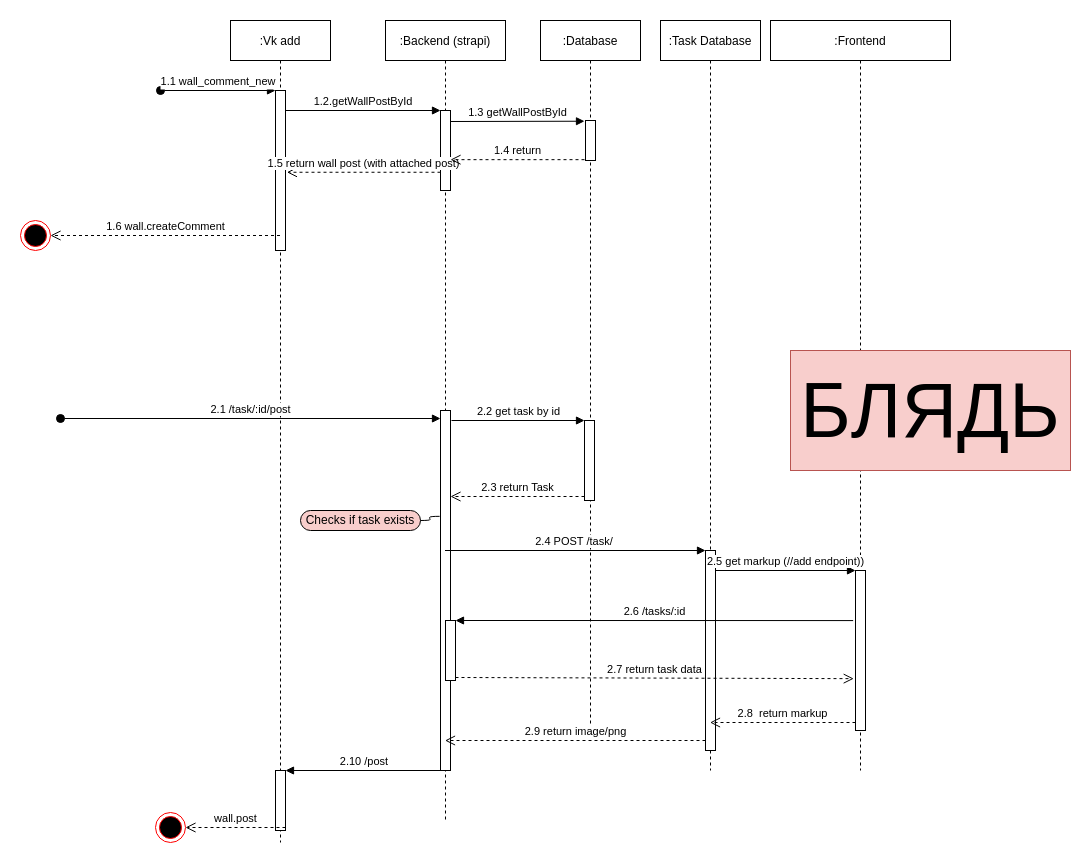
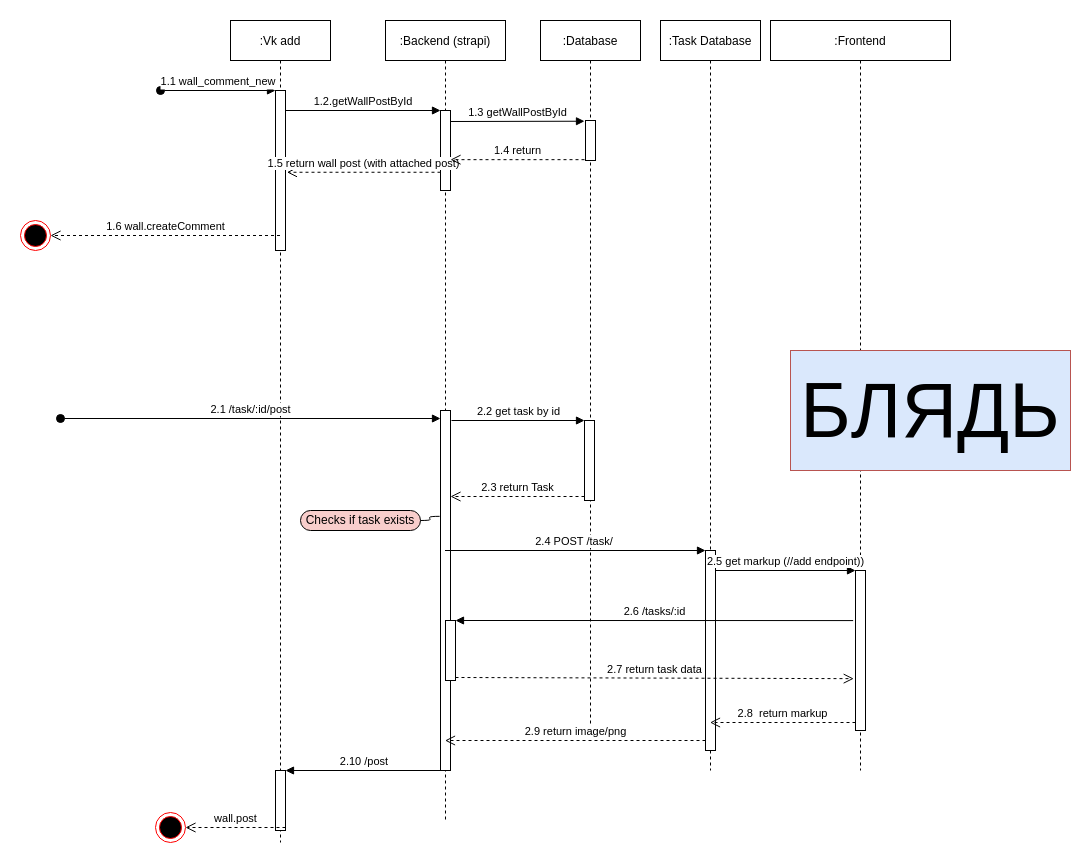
  <mxCell id="0" />
  <mxCell id="1" parent="0" />
  <mxCell id="2" value=":Vk add" style="shape=umlLifeline;perimeter=lifelinePerimeter;container=1;collapsible=0;recursiveResize=0;rounded=0;shadow=0;strokeWidth=1;" parent="1" vertex="1"><mxGeometry x="230" y="20" width="100" height="822" as="geometry" /></mxCell>
  <mxCell id="3" value="" style="points=[];perimeter=orthogonalPerimeter;rounded=0;shadow=0;strokeWidth=1;" parent="2" vertex="1"><mxGeometry x="45" y="70" width="10" height="160" as="geometry" /></mxCell>
  <mxCell id="4" value="1.1 wall_comment_new" style="verticalAlign=bottom;startArrow=oval;endArrow=block;startSize=8;shadow=0;strokeWidth=1;" parent="2" target="3" edge="1"><mxGeometry relative="1" as="geometry"><mxPoint x="-70" y="70" as="sourcePoint" /></mxGeometry></mxCell>
  <mxCell id="5" value="" style="html=1;points=[];perimeter=orthogonalPerimeter;" parent="2" vertex="1"><mxGeometry x="45" y="750" width="10" height="60" as="geometry" /></mxCell>
  <mxCell id="6" value="wall.post" style="html=1;verticalAlign=bottom;endArrow=open;dashed=1;endSize=8;exitX=1;exitY=0.95;" parent="2" source="5" target="7" edge="1"><mxGeometry relative="1" as="geometry"><mxPoint x="-60" y="807" as="targetPoint" /></mxGeometry></mxCell>
  <mxCell id="7" value="" style="ellipse;html=1;shape=endState;fillColor=#000000;strokeColor=#ff0000;" parent="2" vertex="1"><mxGeometry x="-75" y="792" width="30" height="30" as="geometry" /></mxCell>
  <mxCell id="8" value=":Backend (strapi)" style="shape=umlLifeline;perimeter=lifelinePerimeter;container=1;collapsible=0;recursiveResize=0;rounded=0;shadow=0;strokeWidth=1;" parent="1" vertex="1"><mxGeometry x="385" y="20" width="120" height="800" as="geometry" /></mxCell>
  <mxCell id="9" value="" style="points=[];perimeter=orthogonalPerimeter;rounded=0;shadow=0;strokeWidth=1;" parent="8" vertex="1"><mxGeometry x="55" y="90" width="10" height="80" as="geometry" /></mxCell>
  <mxCell id="10" value="" style="html=1;points=[];perimeter=orthogonalPerimeter;" parent="8" vertex="1"><mxGeometry x="55" y="390" width="10" height="360" as="geometry" /></mxCell>
  <mxCell id="11" value="1.3 getWallPostById" style="html=1;verticalAlign=bottom;endArrow=block;entryX=-0.1;entryY=0.018;entryDx=0;entryDy=0;entryPerimeter=0;" parent="8" target="24" edge="1"><mxGeometry width="80" relative="1" as="geometry"><mxPoint x="65" y="101" as="sourcePoint" /><mxPoint x="165" y="101" as="targetPoint" /></mxGeometry></mxCell>
  <mxCell id="12" value="" style="html=1;points=[];perimeter=orthogonalPerimeter;" vertex="1" parent="8"><mxGeometry x="60" y="600" width="10" height="60" as="geometry" /></mxCell>
  <mxCell id="13" value="1.2.getWallPostById" style="verticalAlign=bottom;endArrow=block;entryX=0;entryY=0;shadow=0;strokeWidth=1;" parent="1" source="3" target="9" edge="1"><mxGeometry relative="1" as="geometry"><mxPoint x="295" y="100" as="sourcePoint" /></mxGeometry></mxCell>
  <mxCell id="14" value=":Task Database" style="shape=umlLifeline;perimeter=lifelinePerimeter;container=1;collapsible=0;recursiveResize=0;rounded=0;shadow=0;strokeWidth=1;" parent="1" vertex="1"><mxGeometry x="660" y="20" width="100" height="750" as="geometry" /></mxCell>
  <mxCell id="15" value="" style="html=1;points=[];perimeter=orthogonalPerimeter;" parent="14" vertex="1"><mxGeometry x="45" y="530" width="10" height="200" as="geometry" /></mxCell>
  <mxCell id="16" value=":Frontend" style="shape=umlLifeline;perimeter=lifelinePerimeter;container=1;collapsible=0;recursiveResize=0;rounded=0;shadow=0;strokeWidth=1;" parent="1" vertex="1"><mxGeometry x="770" y="20" width="180" height="750" as="geometry" /></mxCell>
  <mxCell id="17" value="" style="html=1;points=[];perimeter=orthogonalPerimeter;" parent="16" vertex="1"><mxGeometry x="85" y="550" width="10" height="160" as="geometry" /></mxCell>
- <mxCell id="18" value="&lt;font style=&quot;font-size: 77px&quot;&gt;БЛЯДЬ&lt;/font&gt;" style="rounded=0;whiteSpace=wrap;html=1;fillColor=#f8cecc;strokeColor=#b85450;" vertex="1" parent="16"><mxGeometry x="20" y="330" width="280" height="120" as="geometry" /></mxCell>
+ <mxCell id="18" value="&lt;font style=&quot;font-size: 77px&quot;&gt;БЛЯДЬ&lt;/font&gt;" style="rounded=0;whiteSpace=wrap;html=1;fillColor=#dae8fc;strokeColor=#b85450;" vertex="1" parent="16"><mxGeometry x="20" y="330" width="280" height="120" as="geometry" /></mxCell>
  <mxCell id="19" value="1.5 return wall post (with attached post)" style="html=1;verticalAlign=bottom;endArrow=open;dashed=1;endSize=8;entryX=1.14;entryY=0.511;entryDx=0;entryDy=0;entryPerimeter=0;" parent="1" source="9" target="3" edge="1"><mxGeometry relative="1" as="geometry"><mxPoint x="350" y="220" as="sourcePoint" /><mxPoint x="310" y="210" as="targetPoint" /></mxGeometry></mxCell>
  <mxCell id="20" value="" style="ellipse;html=1;shape=endState;fillColor=#000000;strokeColor=#ff0000;" parent="1" vertex="1"><mxGeometry y="220" width="30" height="30" as="geometry" x="20" /></mxCell>
  <mxCell id="21" value="1.6 wall.createComment" style="html=1;verticalAlign=bottom;endArrow=open;dashed=1;endSize=8;entryX=1;entryY=0.5;entryDx=0;entryDy=0;" parent="1" source="2" target="20" edge="1"><mxGeometry relative="1" as="geometry"><mxPoint x="130" y="270" as="sourcePoint" /><mxPoint x="60" y="240" as="targetPoint" /></mxGeometry></mxCell>
  <mxCell id="22" value="2.1 /task/:id/post" style="html=1;verticalAlign=bottom;startArrow=oval;startFill=1;endArrow=block;startSize=8;" parent="1" edge="1"><mxGeometry width="60" relative="1" as="geometry"><mxPoint x="60" y="418" as="sourcePoint" /><mxPoint x="440" y="418" as="targetPoint" /></mxGeometry></mxCell>
  <mxCell id="23" value=":Database" style="shape=umlLifeline;perimeter=lifelinePerimeter;container=1;collapsible=0;recursiveResize=0;rounded=0;shadow=0;strokeWidth=1;" parent="1" vertex="1"><mxGeometry x="540" y="20" width="100" height="710" as="geometry" /></mxCell>
  <mxCell id="24" value="" style="points=[];perimeter=orthogonalPerimeter;rounded=0;shadow=0;strokeWidth=1;" parent="23" vertex="1"><mxGeometry x="45" y="100" width="10" height="40" as="geometry" /></mxCell>
  <mxCell id="25" value="" style="html=1;points=[];perimeter=orthogonalPerimeter;" parent="23" vertex="1"><mxGeometry x="44" y="400" width="10" height="80" as="geometry" /></mxCell>
  <mxCell id="26" value="1.4 return" style="html=1;verticalAlign=bottom;endArrow=open;dashed=1;endSize=8;exitX=-0.1;exitY=0.979;exitDx=0;exitDy=0;exitPerimeter=0;" parent="1" source="24" target="9" edge="1"><mxGeometry relative="1" as="geometry"><mxPoint x="560" y="169" as="sourcePoint" /><mxPoint x="460" y="170" as="targetPoint" /></mxGeometry></mxCell>
  <mxCell id="27" value="2.2 get task by id" style="html=1;verticalAlign=bottom;endArrow=block;entryX=0;entryY=0;" parent="1" target="25" edge="1"><mxGeometry relative="1" as="geometry"><mxPoint x="451" y="420" as="sourcePoint" /></mxGeometry></mxCell>
  <mxCell id="28" value="2.3 return Task" style="html=1;verticalAlign=bottom;endArrow=open;dashed=1;endSize=8;exitX=0;exitY=0.95;" parent="1" source="25" edge="1"><mxGeometry relative="1" as="geometry"><mxPoint x="450" y="496" as="targetPoint" /></mxGeometry></mxCell>
  <mxCell id="29" value="2.4 POST /task/&amp;nbsp;" style="html=1;verticalAlign=bottom;endArrow=block;entryX=0;entryY=0;" parent="1" source="8" target="15" edge="1"><mxGeometry relative="1" as="geometry"><mxPoint x="665" y="550" as="sourcePoint" /></mxGeometry></mxCell>
  <mxCell id="30" value="2.5 get markup (//add endpoint))" style="html=1;verticalAlign=bottom;endArrow=block;entryX=0;entryY=0;" parent="1" source="15" target="17" edge="1"><mxGeometry relative="1" as="geometry"><mxPoint x="870" y="570" as="sourcePoint" /></mxGeometry></mxCell>
  <mxCell id="31" value="2.8&amp;nbsp; return markup" style="html=1;verticalAlign=bottom;endArrow=open;dashed=1;endSize=8;exitX=0;exitY=0.95;" parent="1" source="17" target="14" edge="1"><mxGeometry relative="1" as="geometry"><mxPoint x="820" y="646" as="targetPoint" /></mxGeometry></mxCell>
  <mxCell id="32" value="2.9 return image/png" style="html=1;verticalAlign=bottom;endArrow=open;dashed=1;endSize=8;exitX=0;exitY=0.95;" parent="1" source="15" target="8" edge="1"><mxGeometry relative="1" as="geometry"><mxPoint x="665" y="626" as="targetPoint" /></mxGeometry></mxCell>
  <mxCell id="33" value="2.10 /post&amp;nbsp;" style="html=1;verticalAlign=bottom;endArrow=block;entryX=1;entryY=0;" parent="1" source="8" target="5" edge="1"><mxGeometry relative="1" as="geometry"><mxPoint x="255" y="770" as="sourcePoint" /></mxGeometry></mxCell>
  <mxCell id="34" value="2.6 /tasks/:id" style="html=1;verticalAlign=bottom;endArrow=block;entryX=1;entryY=0;exitX=-0.235;exitY=0.313;exitDx=0;exitDy=0;exitPerimeter=0;" edge="1" target="12" parent="1" source="17"><mxGeometry relative="1" as="geometry"><mxPoint x="515" y="620" as="sourcePoint" /></mxGeometry></mxCell>
  <mxCell id="35" value="2.7 return task data" style="html=1;verticalAlign=bottom;endArrow=open;dashed=1;endSize=8;exitX=1;exitY=0.95;entryX=-0.176;entryY=0.676;entryDx=0;entryDy=0;entryPerimeter=0;" edge="1" source="12" parent="1" target="17"><mxGeometry relative="1" as="geometry"><mxPoint x="840" y="677" as="targetPoint" /></mxGeometry></mxCell>
  <mxCell id="36" value="Checks if task exists" style="whiteSpace=wrap;html=1;rounded=1;arcSize=50;align=center;verticalAlign=middle;strokeWidth=1;autosize=1;spacing=4;treeFolding=1;treeMoving=1;newEdgeStyle={&quot;edgeStyle&quot;:&quot;entityRelationEdgeStyle&quot;,&quot;startArrow&quot;:&quot;none&quot;,&quot;endArrow&quot;:&quot;none&quot;,&quot;segment&quot;:10,&quot;curved&quot;:1};fillColor=#f8cecc;" vertex="1" parent="1"><mxGeometry x="300" y="510" width="120" height="20" as="geometry" /></mxCell>
  <mxCell id="37" value="" style="edgeStyle=entityRelationEdgeStyle;startArrow=none;endArrow=none;segment=10;curved=1;exitX=-0.086;exitY=0.294;exitDx=0;exitDy=0;exitPerimeter=0;" edge="1" target="36" parent="1" source="10"><mxGeometry relative="1" as="geometry"><mxPoint x="372" y="550" as="sourcePoint" /></mxGeometry></mxCell>
